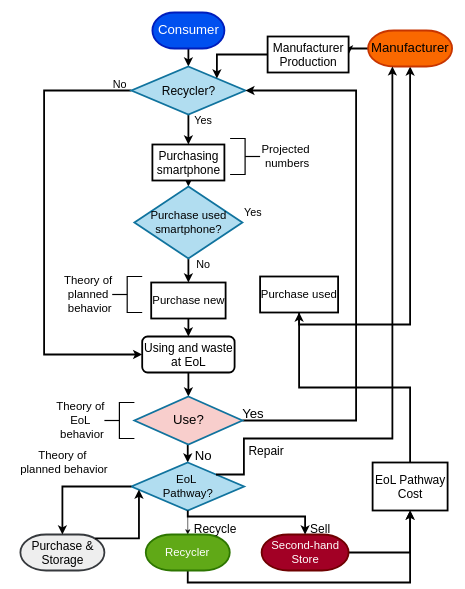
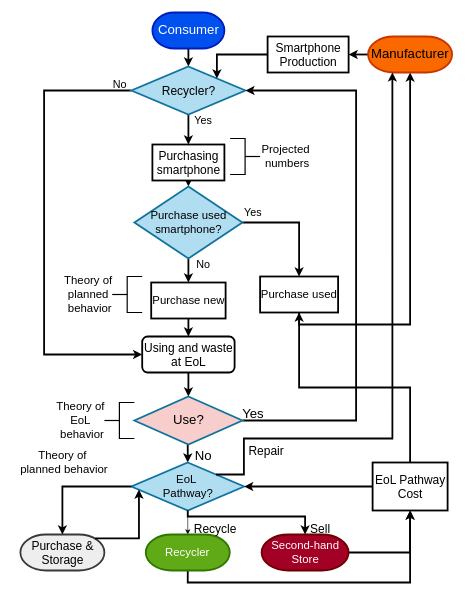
  <mxCell id="0" />
  <mxCell id="1" parent="0" />
  <mxCell id="2" style="edgeStyle=orthogonalEdgeStyle;rounded=0;orthogonalLoop=1;jettySize=auto;html=1;exitX=0.5;exitY=1;exitDx=0;exitDy=0;entryX=0.5;entryY=0;entryDx=0;entryDy=0;strokeWidth=3;" parent="1" target="5" edge="1"><mxGeometry relative="1" as="geometry"><mxPoint x="313.5" y="80" as="sourcePoint" /></mxGeometry></mxCell>
  <mxCell id="3" style="edgeStyle=orthogonalEdgeStyle;rounded=0;orthogonalLoop=1;jettySize=auto;html=1;exitX=0.5;exitY=1;exitDx=0;exitDy=0;entryX=0.5;entryY=0;entryDx=0;entryDy=0;strokeWidth=3;" parent="1" source="5" target="9" edge="1"><mxGeometry relative="1" as="geometry" /></mxCell>
  <mxCell id="4" style="edgeStyle=orthogonalEdgeStyle;rounded=0;orthogonalLoop=1;jettySize=auto;html=1;entryX=0;entryY=0.5;entryDx=0;entryDy=0;exitX=0;exitY=0.5;exitDx=0;exitDy=0;strokeWidth=3;" edge="1" parent="1" source="5" target="16"><mxGeometry relative="1" as="geometry"><Array as="points"><mxPoint x="73" y="150" /><mxPoint x="73" y="590" /></Array></mxGeometry></mxCell>
  <mxCell id="5" value="&lt;font style=&quot;font-size: 20px;&quot;&gt;Recycler?&lt;/font&gt;" style="rhombus;whiteSpace=wrap;html=1;fontSize=20;strokeWidth=3;fillColor=#b1ddf0;strokeColor=#10739e;" parent="1" vertex="1"><mxGeometry x="218.5" y="110" width="190" height="80" as="geometry" /></mxCell>
  <mxCell id="6" style="edgeStyle=orthogonalEdgeStyle;rounded=0;orthogonalLoop=1;jettySize=auto;html=1;exitX=0.5;exitY=1;exitDx=0;exitDy=0;strokeWidth=3;" parent="1" source="7" target="40" edge="1"><mxGeometry relative="1" as="geometry" /></mxCell>
  <mxCell id="7" value="&lt;font style=&quot;font-size: 19px;&quot;&gt;Purchase used&lt;/font&gt;" style="rounded=0;whiteSpace=wrap;html=1;fontSize=19;strokeWidth=3;" parent="1" vertex="1"><mxGeometry x="433" y="460" width="130" height="60" as="geometry" /></mxCell>
  <mxCell id="8" style="edgeStyle=orthogonalEdgeStyle;rounded=0;orthogonalLoop=1;jettySize=auto;html=1;exitX=0.5;exitY=1;exitDx=0;exitDy=0;entryX=0.5;entryY=0;entryDx=0;entryDy=0;strokeWidth=3;" parent="1" source="9" target="12" edge="1"><mxGeometry relative="1" as="geometry" /></mxCell>
  <mxCell id="9" value="Purchasing smartphone" style="rounded=0;whiteSpace=wrap;html=1;fontSize=20;strokeWidth=3;" parent="1" vertex="1"><mxGeometry x="253.5" y="240" width="120" height="60" as="geometry" /></mxCell>
  <mxCell id="10" style="edgeStyle=orthogonalEdgeStyle;rounded=0;orthogonalLoop=1;jettySize=auto;html=1;exitX=0.5;exitY=1;exitDx=0;exitDy=0;entryX=0.5;entryY=0;entryDx=0;entryDy=0;strokeWidth=3;" parent="1" source="12" target="14" edge="1"><mxGeometry relative="1" as="geometry" /></mxCell>
+ <mxCell id="11" style="edgeStyle=orthogonalEdgeStyle;rounded=0;orthogonalLoop=1;jettySize=auto;html=1;exitX=1;exitY=0.5;exitDx=0;exitDy=0;strokeWidth=3;" parent="1" source="12" target="7" edge="1"><mxGeometry relative="1" as="geometry" /></mxCell>
  <mxCell id="12" value="&lt;div style=&quot;font-size: 19px;&quot;&gt;&lt;span style=&quot;font-size: 19px; background-color: initial;&quot;&gt;Purchase used smartphone?&lt;/span&gt;&lt;br style=&quot;font-size: 19px;&quot;&gt;&lt;/div&gt;" style="rhombus;whiteSpace=wrap;html=1;fontSize=19;strokeWidth=3;fillColor=#b1ddf0;strokeColor=#10739e;" parent="1" vertex="1"><mxGeometry x="223.5" y="310" width="180" height="120" as="geometry" /></mxCell>
  <mxCell id="13" style="edgeStyle=orthogonalEdgeStyle;rounded=0;orthogonalLoop=1;jettySize=auto;html=1;exitX=0.5;exitY=1;exitDx=0;exitDy=0;entryX=0.5;entryY=0;entryDx=0;entryDy=0;strokeWidth=3;" parent="1" source="14" target="16" edge="1"><mxGeometry relative="1" as="geometry" /></mxCell>
  <mxCell id="14" value="&lt;font style=&quot;font-size: 19px;&quot;&gt;Purchase new&lt;/font&gt;" style="rounded=0;whiteSpace=wrap;html=1;fontSize=19;strokeWidth=3;" parent="1" vertex="1"><mxGeometry x="251.5" y="470" width="124" height="60" as="geometry" /></mxCell>
  <mxCell id="15" style="edgeStyle=orthogonalEdgeStyle;rounded=0;orthogonalLoop=1;jettySize=auto;html=1;exitX=0.5;exitY=1;exitDx=0;exitDy=0;strokeWidth=3;" parent="1" source="16" target="19" edge="1"><mxGeometry relative="1" as="geometry" /></mxCell>
  <mxCell id="16" value="&lt;font style=&quot;font-size: 20px;&quot;&gt;Using and waste at EoL&lt;/font&gt;" style="whiteSpace=wrap;html=1;fontSize=20;strokeWidth=3;rounded=1;" parent="1" vertex="1"><mxGeometry x="236.5" y="560" width="154" height="60" as="geometry" /></mxCell>
  <mxCell id="17" style="edgeStyle=orthogonalEdgeStyle;rounded=0;orthogonalLoop=1;jettySize=auto;html=1;exitX=1;exitY=0.5;exitDx=0;exitDy=0;entryX=1;entryY=0.5;entryDx=0;entryDy=0;strokeWidth=3;" parent="1" source="19" target="5" edge="1"><mxGeometry relative="1" as="geometry"><Array as="points"><mxPoint x="593" y="700" /><mxPoint x="593" y="150" /></Array></mxGeometry></mxCell>
  <mxCell id="18" style="edgeStyle=orthogonalEdgeStyle;rounded=0;orthogonalLoop=1;jettySize=auto;html=1;exitX=0.5;exitY=1;exitDx=0;exitDy=0;entryX=0.5;entryY=0;entryDx=0;entryDy=0;strokeWidth=3;" parent="1" source="19" target="22" edge="1"><mxGeometry relative="1" as="geometry" /></mxCell>
  <mxCell id="19" value="&lt;div style=&quot;font-size: 22px;&quot;&gt;&lt;span style=&quot;font-size: 22px; background-color: initial;&quot;&gt;Use?&lt;/span&gt;&lt;br style=&quot;font-size: 22px;&quot;&gt;&lt;/div&gt;" style="rhombus;whiteSpace=wrap;html=1;fontSize=22;strokeWidth=3;fillColor=#f8cecc;strokeColor=#10739e;" parent="1" vertex="1"><mxGeometry x="223.5" y="660" width="180" height="80" as="geometry" /></mxCell>
  <mxCell id="20" value="&lt;font style=&quot;font-size: 22px;&quot;&gt;Yes&lt;/font&gt;" style="text;html=1;align=center;verticalAlign=middle;resizable=0;points=[];autosize=1;strokeColor=none;fillColor=none;" parent="1" vertex="1"><mxGeometry x="390.5" y="670" width="60" height="40" as="geometry" /></mxCell>
  <mxCell id="21" style="edgeStyle=orthogonalEdgeStyle;rounded=0;orthogonalLoop=1;jettySize=auto;html=1;exitX=0.5;exitY=1;exitDx=0;exitDy=0;entryX=0.5;entryY=0;entryDx=0;entryDy=0;entryPerimeter=0;" parent="1" source="22" edge="1" target="38"><mxGeometry relative="1" as="geometry"><mxPoint x="312.44" y="880" as="targetPoint" /></mxGeometry></mxCell>
  <mxCell id="22" value="&lt;div style=&quot;font-size: 19px;&quot;&gt;&lt;span style=&quot;font-size: 19px; background-color: initial;&quot;&gt;EoL&amp;nbsp;&lt;/span&gt;&lt;/div&gt;&lt;div style=&quot;font-size: 19px;&quot;&gt;&lt;span style=&quot;font-size: 19px; background-color: initial;&quot;&gt;Pathway?&lt;/span&gt;&lt;br style=&quot;font-size: 19px;&quot;&gt;&lt;/div&gt;" style="rhombus;whiteSpace=wrap;html=1;fontSize=19;strokeWidth=3;fillColor=#b1ddf0;strokeColor=#10739e;" parent="1" vertex="1"><mxGeometry x="218.5" y="770" width="187.88" height="80" as="geometry" /></mxCell>
  <mxCell id="23" value="&lt;span style=&quot;color: rgb(255, 255, 255); font-size: 22px;&quot;&gt;Consumer&lt;/span&gt;" style="strokeWidth=3;html=1;shape=mxgraph.flowchart.terminator;whiteSpace=wrap;fillColor=#0050ef;strokeColor=#001DBC;fontColor=#ffffff;" vertex="1" parent="1"><mxGeometry x="253.5" y="20" width="120" height="60" as="geometry" /></mxCell>
  <mxCell id="24" value="" style="strokeWidth=2;html=1;shape=mxgraph.flowchart.annotation_2;align=left;labelPosition=right;pointerEvents=1;rotation=-180;" vertex="1" parent="1"><mxGeometry x="383" y="230" width="50" height="60" as="geometry" /></mxCell>
  <mxCell id="25" value="&lt;font style=&quot;font-size: 19px;&quot;&gt;Projected&amp;nbsp;&lt;/font&gt;&lt;div style=&quot;font-size: 19px;&quot;&gt;&lt;font style=&quot;font-size: 19px;&quot;&gt;numbers&lt;/font&gt;&lt;/div&gt;" style="text;html=1;align=center;verticalAlign=middle;resizable=0;points=[];autosize=1;strokeColor=none;fillColor=none;" vertex="1" parent="1"><mxGeometry x="423.25" y="230" width="110" height="60" as="geometry" /></mxCell>
  <mxCell id="26" value="&lt;font style=&quot;font-size: 18px;&quot;&gt;Yes&lt;/font&gt;" style="text;html=1;align=center;verticalAlign=middle;resizable=0;points=[];autosize=1;strokeColor=none;fillColor=none;" vertex="1" parent="1"><mxGeometry x="395.5" y="333" width="50" height="40" as="geometry" /></mxCell>
  <mxCell id="27" value="&lt;font style=&quot;font-size: 18px;&quot;&gt;No&lt;/font&gt;" style="text;html=1;align=center;verticalAlign=middle;resizable=0;points=[];autosize=1;strokeColor=none;fillColor=none;" vertex="1" parent="1"><mxGeometry x="313" y="420" width="50" height="40" as="geometry" /></mxCell>
  <mxCell id="28" value="" style="strokeWidth=2;html=1;shape=mxgraph.flowchart.annotation_2;align=left;labelPosition=right;pointerEvents=1;" vertex="1" parent="1"><mxGeometry x="186.5" y="460" width="50" height="60" as="geometry" /></mxCell>
  <mxCell id="29" value="&lt;span style=&quot;font-size: 19px;&quot;&gt;Theory of&amp;nbsp;&lt;br&gt;planned&amp;nbsp;&lt;/span&gt;&lt;div&gt;&lt;span style=&quot;font-size: 19px;&quot;&gt;behavior&lt;/span&gt;&lt;/div&gt;" style="text;html=1;align=center;verticalAlign=middle;resizable=0;points=[];autosize=1;strokeColor=none;fillColor=none;" vertex="1" parent="1"><mxGeometry x="93.75" y="450" width="110" height="80" as="geometry" /></mxCell>
  <mxCell id="30" value="&lt;font style=&quot;font-size: 18px;&quot;&gt;Yes&lt;/font&gt;" style="text;html=1;align=center;verticalAlign=middle;resizable=0;points=[];autosize=1;strokeColor=none;fillColor=none;" vertex="1" parent="1"><mxGeometry x="313" y="180" width="50" height="40" as="geometry" /></mxCell>
  <mxCell id="31" value="&lt;font style=&quot;font-size: 18px;&quot;&gt;No&lt;/font&gt;" style="text;html=1;align=center;verticalAlign=middle;resizable=0;points=[];autosize=1;strokeColor=none;fillColor=none;" vertex="1" parent="1"><mxGeometry x="173.5" y="120" width="50" height="40" as="geometry" /></mxCell>
  <mxCell id="32" value="&lt;font style=&quot;font-size: 22px;&quot;&gt;No&lt;/font&gt;" style="text;html=1;align=center;verticalAlign=middle;resizable=0;points=[];autosize=1;strokeColor=none;fillColor=none;" vertex="1" parent="1"><mxGeometry x="313" y="740" width="50" height="40" as="geometry" /></mxCell>
  <mxCell id="33" value="" style="strokeWidth=2;html=1;shape=mxgraph.flowchart.annotation_2;align=left;labelPosition=right;pointerEvents=1;" vertex="1" parent="1"><mxGeometry x="173.5" y="670" width="50" height="60" as="geometry" /></mxCell>
  <mxCell id="34" value="&lt;span style=&quot;font-size: 19px;&quot;&gt;Theory of&amp;nbsp;&lt;br&gt;EoL&amp;nbsp;&lt;/span&gt;&lt;div&gt;&lt;span style=&quot;font-size: 19px;&quot;&gt;behavior&lt;/span&gt;&lt;/div&gt;" style="text;html=1;align=center;verticalAlign=middle;resizable=0;points=[];autosize=1;strokeColor=none;fillColor=none;" vertex="1" parent="1"><mxGeometry x="80.75" y="660" width="110" height="80" as="geometry" /></mxCell>
  <mxCell id="35" value="&lt;span style=&quot;font-size: 20px;&quot;&gt;Purchase &amp;amp; Storage&lt;/span&gt;" style="strokeWidth=3;html=1;shape=mxgraph.flowchart.terminator;whiteSpace=wrap;fontSize=20;fillColor=#eeeeee;strokeColor=#36393d;" vertex="1" parent="1"><mxGeometry x="33.5" y="890" width="140" height="60" as="geometry" /></mxCell>
  <mxCell id="36" style="edgeStyle=orthogonalEdgeStyle;rounded=0;orthogonalLoop=1;jettySize=auto;html=1;exitX=1;exitY=0.5;exitDx=0;exitDy=0;exitPerimeter=0;strokeWidth=3;" edge="1" parent="1" source="47" target="44"><mxGeometry relative="1" as="geometry" /></mxCell>
  <mxCell id="37" style="edgeStyle=orthogonalEdgeStyle;rounded=0;orthogonalLoop=1;jettySize=auto;html=1;exitX=0.5;exitY=1;exitDx=0;exitDy=0;exitPerimeter=0;entryX=0.5;entryY=1;entryDx=0;entryDy=0;strokeWidth=3;" edge="1" parent="1" source="38" target="44"><mxGeometry relative="1" as="geometry"><mxPoint x="743" y="860" as="targetPoint" /></mxGeometry></mxCell>
  <mxCell id="38" value="&lt;font style=&quot;font-size: 19px;&quot;&gt;Recycler&lt;/font&gt;" style="strokeWidth=3;html=1;shape=mxgraph.flowchart.terminator;whiteSpace=wrap;fillColor=#60a917;fontColor=#ffffff;strokeColor=#2D7600;" vertex="1" parent="1"><mxGeometry x="242.44" y="890" width="140" height="60" as="geometry" /></mxCell>
  <mxCell id="39" style="edgeStyle=orthogonalEdgeStyle;rounded=0;orthogonalLoop=1;jettySize=auto;html=1;exitX=0;exitY=0.5;exitDx=0;exitDy=0;exitPerimeter=0;entryX=1;entryY=0.5;entryDx=0;entryDy=0;strokeWidth=3;" edge="1" parent="1" source="40" target="42"><mxGeometry relative="1" as="geometry" /></mxCell>
- <mxCell id="40" value="&lt;span style=&quot;font-size: 22px;&quot;&gt;Manufacturer&lt;/span&gt;" style="strokeWidth=3;html=1;shape=mxgraph.flowchart.terminator;whiteSpace=wrap;fillColor=#fa6800;fontColor=#000000;strokeColor=#C73500;" vertex="1" parent="1"><mxGeometry x="613" y="50" width="140" height="60" as="geometry" /></mxCell>
+ <mxCell id="40" value="&lt;span style=&quot;font-size: 22px;&quot;&gt;Manufacturer&lt;/span&gt;" style="strokeWidth=3;html=1;shape=mxgraph.flowchart.terminator;whiteSpace=wrap;fillColor=#fa6800;fontColor=#000000;strokeColor=#C73500;" vertex="1" parent="1"><mxGeometry x="613" y="60" width="140" height="60" as="geometry" /></mxCell>
  <mxCell id="41" style="edgeStyle=orthogonalEdgeStyle;rounded=0;orthogonalLoop=1;jettySize=auto;html=1;exitX=0;exitY=0.5;exitDx=0;exitDy=0;entryX=1;entryY=0;entryDx=0;entryDy=0;strokeWidth=3;" edge="1" parent="1" source="42" target="5"><mxGeometry relative="1" as="geometry"><Array as="points"><mxPoint x="361" y="90" /></Array></mxGeometry></mxCell>
- <mxCell id="42" value="Manufacturer Production" style="rounded=0;whiteSpace=wrap;html=1;fontSize=20;strokeWidth=3;" vertex="1" parent="1"><mxGeometry x="445.5" y="60" width="135" height="60" as="geometry" /></mxCell>
+ <mxCell id="42" value="Smartphone Production" style="rounded=0;whiteSpace=wrap;html=1;fontSize=20;strokeWidth=3;" vertex="1" parent="1"><mxGeometry x="445.5" y="60" width="135" height="60" as="geometry" /></mxCell>
+ <mxCell id="43" style="edgeStyle=orthogonalEdgeStyle;rounded=0;orthogonalLoop=1;jettySize=auto;html=1;strokeWidth=3;" edge="1" parent="1" source="44" target="22"><mxGeometry relative="1" as="geometry" /></mxCell>
  <mxCell id="44" value="&lt;span style=&quot;font-size: 20px;&quot;&gt;EoL Pathway Cost&lt;/span&gt;" style="rounded=0;whiteSpace=wrap;html=1;fontSize=20;strokeWidth=3;" vertex="1" parent="1"><mxGeometry x="620.5" y="770" width="125" height="80" as="geometry" /></mxCell>
  <mxCell id="45" value="&lt;font style=&quot;font-size: 20px;&quot;&gt;Repair&lt;/font&gt;" style="text;html=1;align=center;verticalAlign=middle;resizable=0;points=[];autosize=1;strokeColor=none;fillColor=none;" vertex="1" parent="1"><mxGeometry x="403" y="730" width="80" height="40" as="geometry" /></mxCell>
  <mxCell id="46" value="&lt;font style=&quot;font-size: 20px;&quot;&gt;Recycle&lt;/font&gt;" style="text;html=1;align=center;verticalAlign=middle;resizable=0;points=[];autosize=1;strokeColor=none;fillColor=none;" vertex="1" parent="1"><mxGeometry x="313" y="860" width="90" height="40" as="geometry" /></mxCell>
  <mxCell id="47" value="&lt;span style=&quot;font-size: 19px;&quot;&gt;Second-hand Store&lt;/span&gt;" style="strokeWidth=3;html=1;shape=mxgraph.flowchart.terminator;whiteSpace=wrap;fillColor=#a20025;fontColor=#ffffff;strokeColor=#6F0000;fontSize=19;" vertex="1" parent="1"><mxGeometry x="435.5" y="890" width="145" height="60" as="geometry" /></mxCell>
  <mxCell id="48" style="edgeStyle=orthogonalEdgeStyle;rounded=0;orthogonalLoop=1;jettySize=auto;html=1;exitX=0;exitY=0.5;exitDx=0;exitDy=0;entryX=0.5;entryY=0;entryDx=0;entryDy=0;entryPerimeter=0;strokeWidth=3;" edge="1" parent="1" source="22" target="35"><mxGeometry relative="1" as="geometry" /></mxCell>
  <mxCell id="49" style="edgeStyle=orthogonalEdgeStyle;rounded=0;orthogonalLoop=1;jettySize=auto;html=1;exitX=0.89;exitY=0.11;exitDx=0;exitDy=0;exitPerimeter=0;entryX=0.067;entryY=0.563;entryDx=0;entryDy=0;entryPerimeter=0;strokeWidth=3;" edge="1" parent="1" source="35" target="22"><mxGeometry relative="1" as="geometry" /></mxCell>
  <mxCell id="50" value="" style="endArrow=classic;html=1;rounded=0;entryX=0.5;entryY=0;entryDx=0;entryDy=0;entryPerimeter=0;exitX=0.5;exitY=1;exitDx=0;exitDy=0;edgeStyle=orthogonalEdgeStyle;strokeWidth=3;" edge="1" parent="1" source="22" target="47"><mxGeometry width="50" height="50" relative="1" as="geometry"><mxPoint x="303" y="790" as="sourcePoint" /><mxPoint x="353" y="740" as="targetPoint" /><Array as="points"><mxPoint x="312" y="860" /><mxPoint x="508" y="860" /></Array></mxGeometry></mxCell>
  <mxCell id="51" value="&lt;font style=&quot;font-size: 20px;&quot;&gt;Sell&lt;/font&gt;" style="text;html=1;align=center;verticalAlign=middle;resizable=0;points=[];autosize=1;strokeColor=none;fillColor=none;" vertex="1" parent="1"><mxGeometry x="503" y="860" width="60" height="40" as="geometry" /></mxCell>
  <mxCell id="52" style="edgeStyle=orthogonalEdgeStyle;rounded=0;orthogonalLoop=1;jettySize=auto;html=1;exitX=0.5;exitY=0;exitDx=0;exitDy=0;strokeWidth=3;" edge="1" parent="1" source="44" target="7"><mxGeometry relative="1" as="geometry" /></mxCell>
  <mxCell id="53" style="edgeStyle=orthogonalEdgeStyle;rounded=0;orthogonalLoop=1;jettySize=auto;html=1;exitX=1;exitY=0;exitDx=0;exitDy=0;entryX=0.289;entryY=0.997;entryDx=0;entryDy=0;entryPerimeter=0;strokeWidth=3;" edge="1" parent="1" source="22" target="40"><mxGeometry relative="1" as="geometry"><Array as="points"><mxPoint x="406" y="790" /><mxPoint x="406" y="730" /><mxPoint x="654" y="730" /></Array></mxGeometry></mxCell>
  <mxCell id="54" value="&lt;span style=&quot;font-size: 19px;&quot;&gt;Theory of&amp;nbsp;&lt;/span&gt;&lt;div&gt;&lt;span style=&quot;font-size: 19px;&quot;&gt;planned&amp;nbsp;&lt;/span&gt;&lt;span style=&quot;font-size: 19px; background-color: initial;&quot;&gt;behavior&lt;/span&gt;&lt;/div&gt;" style="text;html=1;align=center;verticalAlign=middle;resizable=0;points=[];autosize=1;strokeColor=none;fillColor=none;" vertex="1" parent="1"><mxGeometry x="20.75" y="740" width="170" height="60" as="geometry" /></mxCell>
